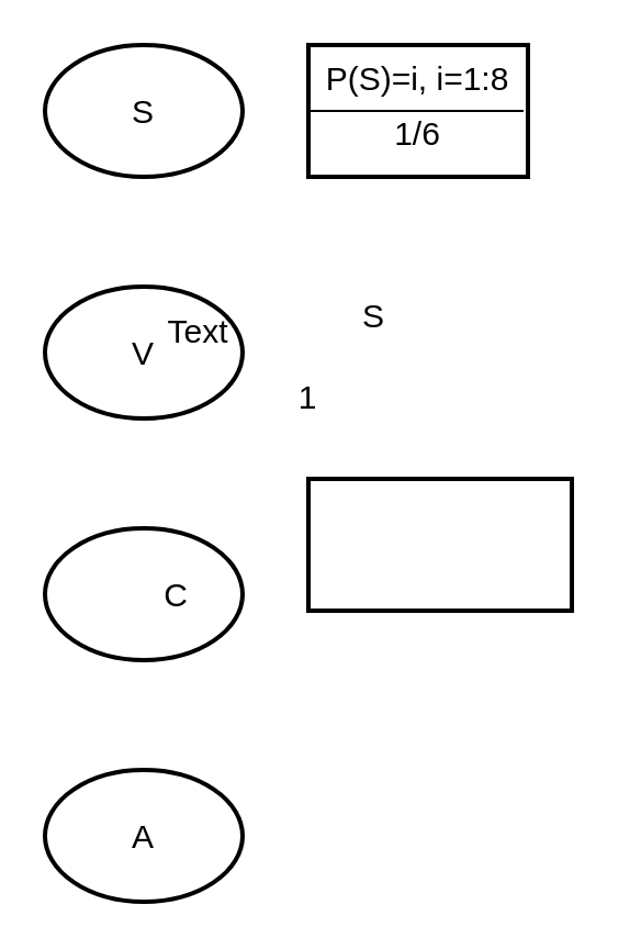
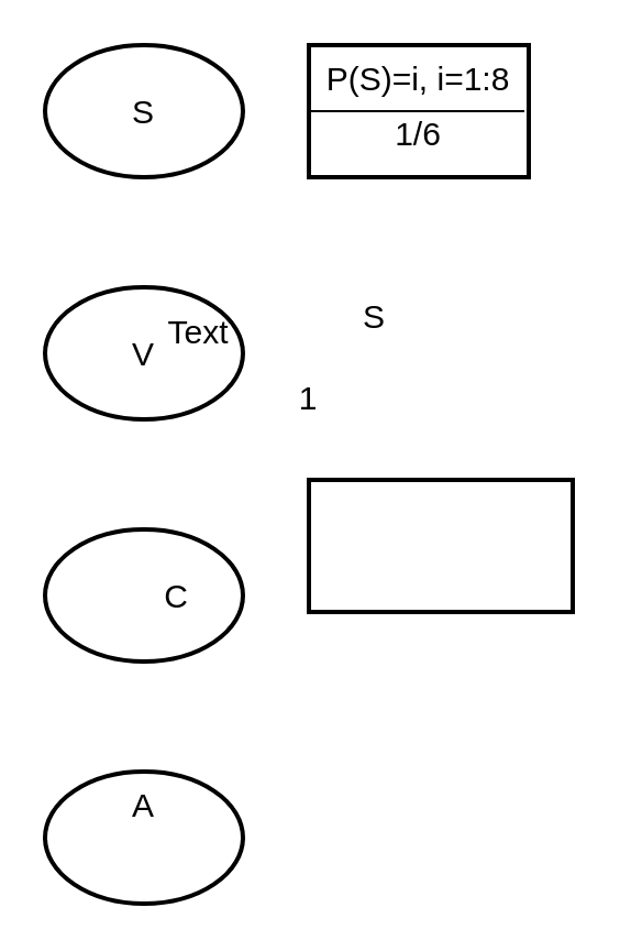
  <mxCell id="0" />
  <mxCell id="1" parent="0" />
  <mxCell id="2" value="" style="group" vertex="1" connectable="0" parent="1"><mxGeometry x="20" y="20" width="90" height="60" as="geometry" /></mxCell>
  <mxCell id="3" value="" style="ellipse;whiteSpace=wrap;html=1;strokeWidth=2;" vertex="1" parent="2"><mxGeometry width="90" height="60" as="geometry" /></mxCell>
  <mxCell id="4" value="S" style="text;html=1;strokeColor=none;fillColor=none;align=center;verticalAlign=middle;whiteSpace=wrap;rounded=0;fontSize=15;" vertex="1" parent="2"><mxGeometry x="30" y="22.5" width="30" height="15" as="geometry" /></mxCell>
  <mxCell id="5" value="" style="ellipse;whiteSpace=wrap;html=1;strokeWidth=2;" vertex="1" parent="1"><mxGeometry x="20" y="130" width="90" height="60" as="geometry" /></mxCell>
  <mxCell id="6" value="" style="ellipse;whiteSpace=wrap;html=1;strokeWidth=2;" vertex="1" parent="1"><mxGeometry x="20" y="240" width="90" height="60" as="geometry" /></mxCell>
  <mxCell id="7" value="" style="ellipse;whiteSpace=wrap;html=1;strokeWidth=2;" vertex="1" parent="1"><mxGeometry x="20" y="350" width="90" height="60" as="geometry" /></mxCell>
  <mxCell id="8" value="V" style="text;html=1;strokeColor=none;fillColor=none;align=center;verticalAlign=middle;whiteSpace=wrap;rounded=0;fontSize=15;" vertex="1" parent="1"><mxGeometry x="50" y="152.5" width="30" height="15" as="geometry" /></mxCell>
  <mxCell id="9" value="C" style="text;html=1;strokeColor=none;fillColor=none;align=center;verticalAlign=middle;whiteSpace=wrap;rounded=0;fontSize=15;" vertex="1" parent="1"><mxGeometry x="65" y="262.5" width="30" height="15" as="geometry" /></mxCell>
- <mxCell id="10" value="A" style="text;html=1;strokeColor=none;fillColor=none;align=center;verticalAlign=middle;whiteSpace=wrap;rounded=0;fontSize=15;" vertex="1" parent="1"><mxGeometry x="50" y="372.5" width="30" height="15" as="geometry" /></mxCell>
+ <mxCell id="10" value="A" style="text;html=1;strokeColor=none;fillColor=none;align=center;verticalAlign=middle;whiteSpace=wrap;rounded=0;fontSize=15;" vertex="1" parent="1"><mxGeometry x="50" y="357.5" width="30" height="15" as="geometry" /></mxCell>
  <mxCell id="11" value="" style="rounded=0;whiteSpace=wrap;html=1;strokeWidth=2;fontSize=15;" vertex="1" parent="1"><mxGeometry x="140" y="20" width="100" height="60" as="geometry" /></mxCell>
  <mxCell id="12" value="" style="endArrow=none;html=1;fontSize=15;entryX=0;entryY=0.5;entryDx=0;entryDy=0;" edge="1" parent="1" target="11"><mxGeometry width="50" height="50" relative="1" as="geometry"><mxPoint x="238" y="50" as="sourcePoint" /><mxPoint x="120" y="140" as="targetPoint" /></mxGeometry></mxCell>
  <mxCell id="13" value="P(S)=i, i=1:8" style="text;html=1;strokeColor=none;fillColor=none;align=center;verticalAlign=middle;whiteSpace=wrap;rounded=0;fontSize=15;" vertex="1" parent="1"><mxGeometry x="110" y="25" width="160" height="20" as="geometry" /></mxCell>
  <mxCell id="14" value="1/6" style="text;html=1;strokeColor=none;fillColor=none;align=center;verticalAlign=middle;whiteSpace=wrap;rounded=0;fontSize=15;" vertex="1" parent="1"><mxGeometry x="170" y="50" width="40" height="20" as="geometry" /></mxCell>
  <mxCell id="15" value="S" style="text;html=1;strokeColor=none;fillColor=none;align=center;verticalAlign=middle;whiteSpace=wrap;rounded=0;fontSize=15;" vertex="1" parent="1"><mxGeometry x="150" y="132.5" width="40" height="20" as="geometry" /></mxCell>
  <mxCell id="16" value="1" style="text;html=1;strokeColor=none;fillColor=none;align=center;verticalAlign=middle;whiteSpace=wrap;rounded=0;fontSize=15;" vertex="1" parent="1"><mxGeometry x="120" y="170" width="40" height="20" as="geometry" /></mxCell>
  <mxCell id="17" value="Text" style="text;html=1;strokeColor=none;fillColor=none;align=center;verticalAlign=middle;whiteSpace=wrap;rounded=0;fontSize=15;" vertex="1" parent="1"><mxGeometry x="70" y="140" width="40" height="20" as="geometry" /></mxCell>
  <mxCell id="18" value="" style="rounded=0;whiteSpace=wrap;html=1;strokeWidth=2;fontSize=15;" vertex="1" parent="1"><mxGeometry x="140" y="217.5" width="120" height="60" as="geometry" /></mxCell>
